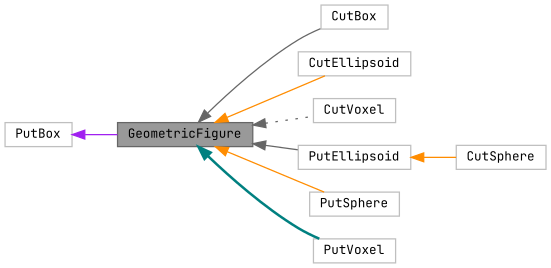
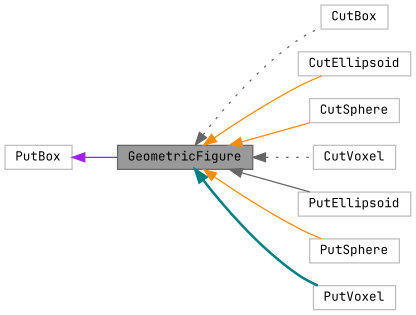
  digraph {
    fontname="JetBrains Mono"
    rankdir=LR
    node [color=grey75 fillcolor=white fontname="JetBrains Mono" fontsize=10 shape=box style=filled]
    edge [color=gray40 dir=back fontname="JetBrains Mono" fontsize=10 labelfontname=Helvetica labelfontsize=10 style=solid]
    n1 [color=gray40 fillcolor=grey60 fontcolor=black height=0.2 label=GeometricFigure width=0.4]
    n2 [height=0.2 label=CutBox width=0.4]
    n3 [height=0.2 label=CutEllipsoid width=0.4]
    n4 [height=0.2 label=CutSphere width=0.4]
    n5 [height=0.2 label=CutVoxel width=0.4]
    n6 [height=0.2 label=PutEllipsoid width=0.4]
    n7 [height=0.2 label=PutSphere width=0.4]
    n8 [height=0.2 label=PutVoxel width=0.4]
    n9 [height=0.2 label=PutBox width=0.4]
-   n1 -> n2
+   n1 -> n2 [style=dotted]
    n1 -> n3 [color=darkorange]
-   n6 -> n4 [color=darkorange]
+   n1 -> n4 [color=darkorange]
    n1 -> n5 [style=dotted]
    n1 -> n6
    n1 -> n7 [color=darkorange]
    n1 -> n8 [color=teal style=bold]
    n9 -> n1 [color=purple]
  }
